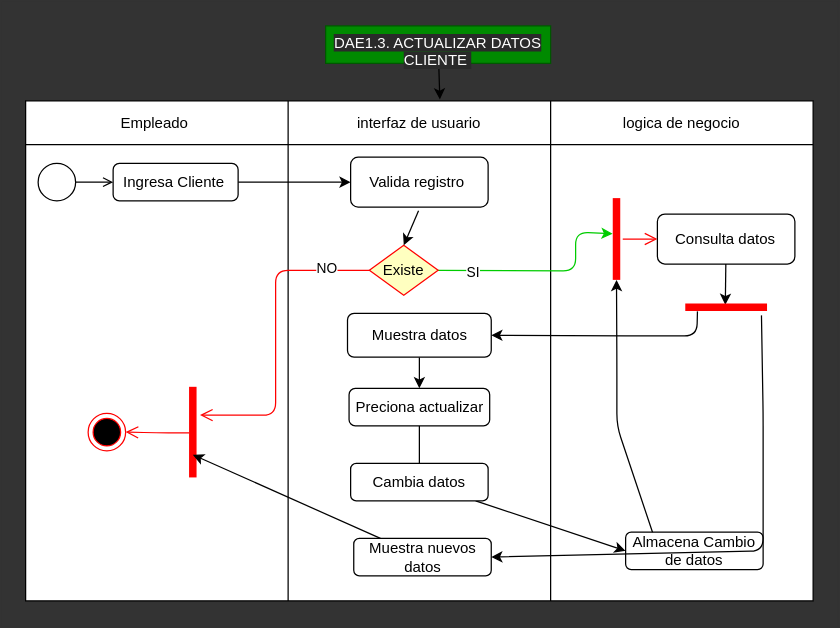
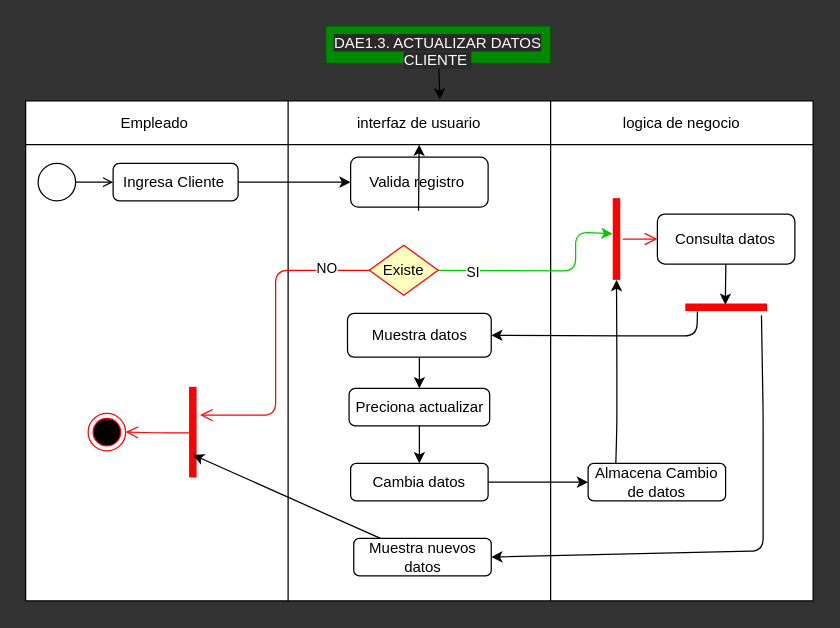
  <mxCell id="0" />
  <mxCell id="1" parent="0" />
  <mxCell id="2" value="" style="shape=table;startSize=0;container=1;collapsible=0;childLayout=tableLayout;" parent="1" vertex="1"><mxGeometry x="20" y="80" width="630" height="400" as="geometry" /></mxCell>
  <mxCell id="3" value="" style="shape=partialRectangle;collapsible=0;dropTarget=0;pointerEvents=0;fillColor=none;top=0;left=0;bottom=0;right=0;points=[[0,0.5],[1,0.5]];portConstraint=eastwest;" parent="2" vertex="1"><mxGeometry width="630" height="35" as="geometry" /></mxCell>
  <mxCell id="4" value="Empleado&amp;nbsp;" style="shape=partialRectangle;html=1;whiteSpace=wrap;connectable=0;overflow=hidden;fillColor=none;top=0;left=0;bottom=0;right=0;pointerEvents=1;" parent="3" vertex="1"><mxGeometry width="210" height="35" as="geometry"><mxRectangle width="210" height="35" as="alternateBounds" /></mxGeometry></mxCell>
  <mxCell id="5" value="interfaz de usuario" style="shape=partialRectangle;html=1;whiteSpace=wrap;connectable=0;overflow=hidden;fillColor=none;top=0;left=0;bottom=0;right=0;pointerEvents=1;" parent="3" vertex="1"><mxGeometry x="210" width="210" height="35" as="geometry"><mxRectangle width="210" height="35" as="alternateBounds" /></mxGeometry></mxCell>
  <mxCell id="6" value="logica de negocio" style="shape=partialRectangle;html=1;whiteSpace=wrap;connectable=0;overflow=hidden;fillColor=none;top=0;left=0;bottom=0;right=0;pointerEvents=1;" parent="3" vertex="1"><mxGeometry x="420" width="210" height="35" as="geometry"><mxRectangle width="210" height="35" as="alternateBounds" /></mxGeometry></mxCell>
  <mxCell id="7" value="" style="shape=partialRectangle;collapsible=0;dropTarget=0;pointerEvents=0;fillColor=none;top=0;left=0;bottom=0;right=0;points=[[0,0.5],[1,0.5]];portConstraint=eastwest;" parent="2" vertex="1"><mxGeometry y="35" width="630" height="365" as="geometry" /></mxCell>
  <mxCell id="8" value="" style="shape=partialRectangle;html=1;whiteSpace=wrap;connectable=0;overflow=hidden;fillColor=none;top=0;left=0;bottom=0;right=0;pointerEvents=1;" parent="7" vertex="1"><mxGeometry width="210" height="365" as="geometry"><mxRectangle width="210" height="365" as="alternateBounds" /></mxGeometry></mxCell>
  <mxCell id="9" value="" style="shape=partialRectangle;html=1;whiteSpace=wrap;connectable=0;overflow=hidden;fillColor=none;top=0;left=0;bottom=0;right=0;pointerEvents=1;" parent="7" vertex="1"><mxGeometry x="210" width="210" height="365" as="geometry"><mxRectangle width="210" height="365" as="alternateBounds" /></mxGeometry></mxCell>
  <mxCell id="10" value="" style="shape=partialRectangle;html=1;whiteSpace=wrap;connectable=0;overflow=hidden;fillColor=none;top=0;left=0;bottom=0;right=0;pointerEvents=1;" parent="7" vertex="1"><mxGeometry x="420" width="210" height="365" as="geometry"><mxRectangle width="210" height="365" as="alternateBounds" /></mxGeometry></mxCell>
  <mxCell id="11" value="Valida registro&amp;nbsp;" style="rounded=1;whiteSpace=wrap;html=1;fillColor=#FFFFFF;fontColor=#000000;" parent="1" vertex="1"><mxGeometry x="280" y="125" width="110" height="40" as="geometry" /></mxCell>
  <mxCell id="12" style="edgeStyle=none;html=1;entryX=0.51;entryY=0.682;entryDx=0;entryDy=0;entryPerimeter=0;" parent="1" source="13" target="43" edge="1"><mxGeometry relative="1" as="geometry" /></mxCell>
  <mxCell id="13" value="Consulta datos" style="rounded=1;whiteSpace=wrap;html=1;fillColor=#FFFFFF;fontColor=#000000;" parent="1" vertex="1"><mxGeometry x="525.41" y="170.5" width="110" height="40" as="geometry" /></mxCell>
  <mxCell id="14" style="edgeStyle=none;html=1;entryX=0.5;entryY=0;entryDx=0;entryDy=0;" parent="1" source="15" target="30" edge="1"><mxGeometry relative="1" as="geometry" /></mxCell>
  <mxCell id="15" value="Muestra datos" style="whiteSpace=wrap;html=1;fillColor=#FFFFFF;fontColor=#000000;rounded=1;" parent="1" vertex="1"><mxGeometry x="277.5" y="250" width="115" height="35" as="geometry" /></mxCell>
  <mxCell id="16" style="edgeStyle=none;html=1;" parent="1" source="17" target="11" edge="1"><mxGeometry relative="1" as="geometry" /></mxCell>
  <mxCell id="17" value="&lt;span style=&quot;color: rgb(0 , 0 , 0)&quot;&gt;Ingresa Cliente&amp;nbsp;&lt;/span&gt;" style="html=1;align=center;verticalAlign=middle;rounded=1;absoluteArcSize=1;arcSize=10;dashed=0;fillColor=#FFFFFF;" parent="1" vertex="1"><mxGeometry x="90" y="130" width="100" height="30" as="geometry" /></mxCell>
  <mxCell id="18" value="" style="ellipse;html=1;fillColor=#FFFFFF;" parent="1" vertex="1"><mxGeometry x="30" y="130" width="30" height="30" as="geometry" /></mxCell>
  <mxCell id="19" value="" style="endArrow=open;html=1;rounded=0;align=center;verticalAlign=top;endFill=0;labelBackgroundColor=none;endSize=6;" parent="1" source="18" edge="1"><mxGeometry relative="1" as="geometry"><mxPoint x="90" y="145" as="targetPoint" /></mxGeometry></mxCell>
  <mxCell id="20" style="edgeStyle=none;html=1;strokeColor=#00CC00;entryX=0.564;entryY=0.19;entryDx=0;entryDy=0;entryPerimeter=0;" parent="1" source="22" target="39" edge="1"><mxGeometry relative="1" as="geometry"><Array as="points"><mxPoint x="460" y="216" /><mxPoint x="460" y="185" /></Array><mxPoint x="480" y="185" as="targetPoint" /></mxGeometry></mxCell>
  <mxCell id="21" value="SI" style="edgeLabel;html=1;align=center;verticalAlign=middle;resizable=0;points=[];" parent="20" vertex="1" connectable="0"><mxGeometry x="-0.668" y="-1" relative="1" as="geometry"><mxPoint as="offset" /></mxGeometry></mxCell>
  <mxCell id="22" value="&lt;font color=&quot;#000000&quot;&gt;Existe&lt;/font&gt;" style="rhombus;whiteSpace=wrap;html=1;fillColor=#ffffc0;strokeColor=#ff0000;" parent="1" vertex="1"><mxGeometry x="295" y="195.5" width="55" height="40" as="geometry" /></mxCell>
  <mxCell id="23" value="" style="edgeStyle=orthogonalEdgeStyle;html=1;align=left;verticalAlign=top;endArrow=open;endSize=8;strokeColor=#ff0000;entryX=0.312;entryY=-0.075;entryDx=0;entryDy=0;entryPerimeter=0;" parent="1" source="22" target="33" edge="1"><mxGeometry x="-0.718" relative="1" as="geometry"><mxPoint x="335" y="270" as="targetPoint" /><mxPoint as="offset" /><Array as="points"><mxPoint x="220" y="216" /><mxPoint x="220" y="331" /><mxPoint x="160" y="331" /></Array></mxGeometry></mxCell>
  <mxCell id="24" value="NO" style="edgeLabel;html=1;align=center;verticalAlign=middle;resizable=0;points=[];" parent="23" vertex="1" connectable="0"><mxGeometry x="-0.719" y="-2" relative="1" as="geometry"><mxPoint as="offset" /></mxGeometry></mxCell>
- <mxCell id="25" value="" style="endArrow=classic;html=1;entryX=0.5;entryY=0;entryDx=0;entryDy=0;exitX=0.494;exitY=1.073;exitDx=0;exitDy=0;exitPerimeter=0;" parent="1" source="11" target="22" edge="1"><mxGeometry width="50" height="50" relative="1" as="geometry"><mxPoint x="250" y="230" as="sourcePoint" /><mxPoint x="300" y="180" as="targetPoint" /></mxGeometry></mxCell>
+ <mxCell id="25" value="" style="endArrow=classic;html=1;exitX=0.494;exitY=1.073;exitDx=0;exitDy=0;exitPerimeter=0;" parent="1" source="11" target="5" edge="1"><mxGeometry width="50" height="50" relative="1" as="geometry"><mxPoint x="250" y="230" as="sourcePoint" /><mxPoint x="300" y="180" as="targetPoint" /></mxGeometry></mxCell>
  <mxCell id="26" value="" style="ellipse;html=1;shape=endState;fillColor=#000000;strokeColor=#ff0000;" parent="1" vertex="1"><mxGeometry x="70" y="330" width="30" height="30" as="geometry" /></mxCell>
  <mxCell id="27" style="edgeStyle=none;html=1;entryX=0.526;entryY=-0.032;entryDx=0;entryDy=0;entryPerimeter=0;" parent="1" source="28" target="3" edge="1"><mxGeometry relative="1" as="geometry" /></mxCell>
  <mxCell id="28" value="&lt;span style=&quot;color: rgb(255 , 255 , 255) ; font-family: &amp;#34;helvetica&amp;#34; ; font-size: 12px ; font-style: normal ; font-weight: 400 ; letter-spacing: normal ; text-indent: 0px ; text-transform: none ; word-spacing: 0px ; background-color: rgb(42 , 42 , 42) ; display: inline ; float: none&quot;&gt;DAE1.3. ACTUALIZAR DATOS CLIENTE&amp;nbsp;&lt;/span&gt;" style="text;whiteSpace=wrap;html=1;fillColor=#008a00;fontColor=#ffffff;strokeColor=#005700;align=center;" parent="1" vertex="1"><mxGeometry x="260" y="20" width="180" height="30" as="geometry" /></mxCell>
- <mxCell id="29" style="edgeStyle=none;html=1;entryX=0.5;entryY=0;entryDx=0;entryDy=0;endArrow=none;" parent="1" source="30" target="32" edge="1"><mxGeometry relative="1" as="geometry" /></mxCell>
+ <mxCell id="29" style="edgeStyle=none;html=1;entryX=0.5;entryY=0;entryDx=0;entryDy=0;" parent="1" source="30" target="32" edge="1"><mxGeometry relative="1" as="geometry" /></mxCell>
  <mxCell id="30" value="Preciona actualizar" style="html=1;align=center;verticalAlign=middle;rounded=1;absoluteArcSize=1;arcSize=10;dashed=0;fillColor=#FFFFFF;fontColor=#000000;" parent="1" vertex="1"><mxGeometry x="278.75" y="310" width="112.5" height="30" as="geometry" /></mxCell>
  <mxCell id="31" style="edgeStyle=none;html=1;entryX=0;entryY=0.5;entryDx=0;entryDy=0;" parent="1" source="32" target="36" edge="1"><mxGeometry relative="1" as="geometry" /></mxCell>
  <mxCell id="32" value="Cambia datos" style="rounded=1;whiteSpace=wrap;html=1;fillColor=#FFFFFF;fontColor=#000000;" parent="1" vertex="1"><mxGeometry x="280" y="370" width="110" height="30" as="geometry" /></mxCell>
  <mxCell id="33" value="" style="shape=line;html=1;strokeWidth=6;strokeColor=#ff0000;rotation=90;" parent="1" vertex="1"><mxGeometry x="117.5" y="340" width="72.5" height="10" as="geometry" /></mxCell>
  <mxCell id="34" value="" style="edgeStyle=orthogonalEdgeStyle;html=1;verticalAlign=bottom;endArrow=open;endSize=8;strokeColor=#ff0000;exitX=0.507;exitY=0.795;exitDx=0;exitDy=0;exitPerimeter=0;entryX=1;entryY=0.5;entryDx=0;entryDy=0;" parent="1" source="33" target="26" edge="1"><mxGeometry relative="1" as="geometry"><mxPoint x="200" y="360" as="targetPoint" /></mxGeometry></mxCell>
  <mxCell id="35" style="edgeStyle=none;html=1;entryX=0;entryY=0.5;entryDx=0;entryDy=0;entryPerimeter=0;exitX=0.201;exitY=0.064;exitDx=0;exitDy=0;exitPerimeter=0;" parent="1" source="36" target="39" edge="1"><mxGeometry relative="1" as="geometry"><Array as="points"><mxPoint x="493" y="340" /><mxPoint x="493" y="290" /></Array></mxGeometry></mxCell>
- <mxCell id="36" value="Almacena Cambio de datos" style="rounded=1;whiteSpace=wrap;html=1;fillColor=#FFFFFF;fontColor=#000000;" parent="1" vertex="1"><mxGeometry x="500" y="425" width="110" height="30" as="geometry" /></mxCell>
+ <mxCell id="36" value="Almacena Cambio de datos" style="rounded=1;whiteSpace=wrap;html=1;fillColor=#FFFFFF;fontColor=#000000;" parent="1" vertex="1"><mxGeometry x="470" y="370" width="110" height="30" as="geometry" /></mxCell>
  <mxCell id="37" style="edgeStyle=none;html=1;entryX=0.75;entryY=0.5;entryDx=0;entryDy=0;entryPerimeter=0;" parent="1" source="38" target="33" edge="1"><mxGeometry relative="1" as="geometry" /></mxCell>
  <mxCell id="38" value="Muestra nuevos datos" style="rounded=1;whiteSpace=wrap;html=1;fillColor=#FFFFFF;fontColor=#000000;" parent="1" vertex="1"><mxGeometry x="282.5" y="430" width="110" height="30" as="geometry" /></mxCell>
  <mxCell id="39" value="" style="shape=line;html=1;strokeWidth=6;strokeColor=#ff0000;rotation=-90;" parent="1" vertex="1"><mxGeometry x="460" y="185.5" width="65.41" height="10" as="geometry" /></mxCell>
  <mxCell id="40" value="" style="edgeStyle=orthogonalEdgeStyle;html=1;verticalAlign=bottom;endArrow=open;endSize=8;strokeColor=#ff0000;entryX=0;entryY=0.5;entryDx=0;entryDy=0;" parent="1" source="39" target="13" edge="1"><mxGeometry relative="1" as="geometry"><mxPoint x="530" y="190" as="targetPoint" /></mxGeometry></mxCell>
  <mxCell id="41" style="edgeStyle=none;html=1;entryX=1;entryY=0.5;entryDx=0;entryDy=0;exitX=0.851;exitY=0.16;exitDx=0;exitDy=0;exitPerimeter=0;" parent="1" source="43" target="15" edge="1"><mxGeometry relative="1" as="geometry"><Array as="points"><mxPoint x="557" y="268" /><mxPoint x="510" y="268" /></Array></mxGeometry></mxCell>
  <mxCell id="42" style="edgeStyle=none;html=1;entryX=1;entryY=0.5;entryDx=0;entryDy=0;exitX=0.068;exitY=-0.16;exitDx=0;exitDy=0;exitPerimeter=0;" parent="1" source="43" target="38" edge="1"><mxGeometry relative="1" as="geometry"><Array as="points"><mxPoint x="610" y="330" /><mxPoint x="610" y="440" /></Array></mxGeometry></mxCell>
  <mxCell id="43" value="" style="shape=line;html=1;strokeWidth=6;strokeColor=#ff0000;rotation=-180;" parent="1" vertex="1"><mxGeometry x="547.71" y="240" width="65.41" height="10" as="geometry" /></mxCell>
